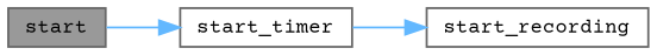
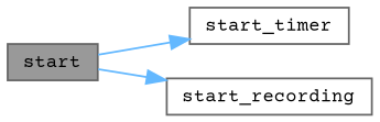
  digraph {
    fontname="Courier Prime"
    rankdir=LR
    node [color=grey40 fillcolor=white fontname="Courier Prime" fontsize=10 shape=box style=filled]
    edge [color=steelblue1 fontname="Courier Prime" fontsize=10 labelfontname=Helvetica labelfontsize=10 style=solid]
    n1 [color=gray40 fillcolor=grey60 fontcolor=black height=0.2 label=start width=0.4]
    n2 [height=0.2 label=start_timer width=0.4]
    n3 [height=0.2 label=start_recording width=0.4]
    n1 -> n2
-   n2 -> n3
+   n1 -> n3
  }
